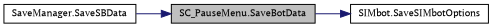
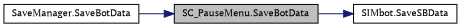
  digraph {
    fontname="PT Serif"
    rankdir=LR
    node [color=black fillcolor=white fontname="PT Serif" fontsize=10 shape=record style=filled]
    edge [color=midnightblue fontname="PT Serif" fontsize=10 labelfontname=Helvetica labelfontsize=10 style=solid]
    n1 [fillcolor=grey75 fontcolor=black height=0.2 label="SC_PauseMenu.SaveBotData" width=0.4]
-   n2 [height=0.2 label="SIMbot.SaveSIMbotOptions" width=0.4]
-   n3 [height=0.2 label="SaveManager.SaveSBData" width=0.4]
+   n2 [height=0.2 label="SIMbot.SaveSBData" width=0.4]
+   n3 [height=0.2 label="SaveManager.SaveBotData" width=0.4]
    n1 -> n2
    n3 -> n1
  }
